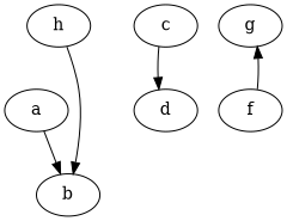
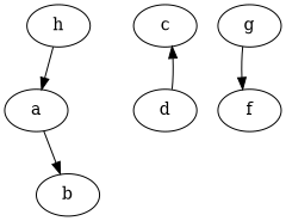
  digraph {
    node [alive=n type=B]
    a [type=P]
    b
    c [type=C]
    d
    g [type=C]
    f
    h
    a -> b
-   c -> d
-   f -> g
-   h -> b
+   d -> c
+   g -> f
+   h -> a
  }
